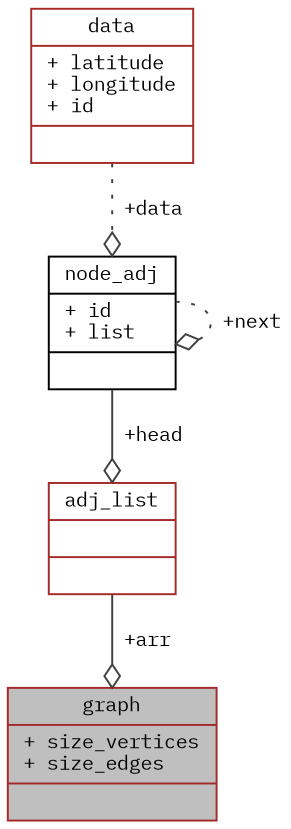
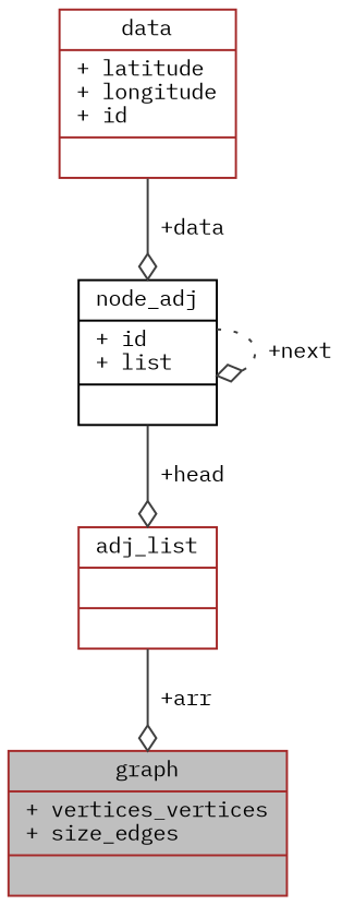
  digraph {
    fontname="IBM Plex Mono"
    node [color=brown fillcolor=white fontname="IBM Plex Mono" fontsize=10 shape=record style=filled]
    edge [arrowhead=odiamond color=grey25 fontname="IBM Plex Mono" fontsize=10 labelfontname=Helvetica labelfontsize=10 style=solid]
-   n1 [fillcolor=grey75 fontcolor=black height=0.2 label="{graph\n|+ size_vertices\l+ size_edges\l|}" width=0.4]
+   n1 [fillcolor=grey75 fontcolor=black height=0.2 label="{graph\n|+ vertices_vertices\l+ size_edges\l|}" width=0.4]
    n2 [height=0.2 label="{adj_list\n||}" width=0.4]
    n3 [color=black height=0.2 label="{node_adj\n|+ id\l+ list\l|}" width=0.4]
    n4 [height=0.2 label="{data\n|+ latitude\l+ longitude\l+ id\l|}" width=0.4]
    n2 -> n1 [label=" +arr"]
    n3 -> n2 [label=" +head"]
    n3 -> n3 [label=" +next" style=dotted]
-   n4 -> n3 [label=" +data" style=dotted]
+   n4 -> n3 [label=" +data"]
  }
